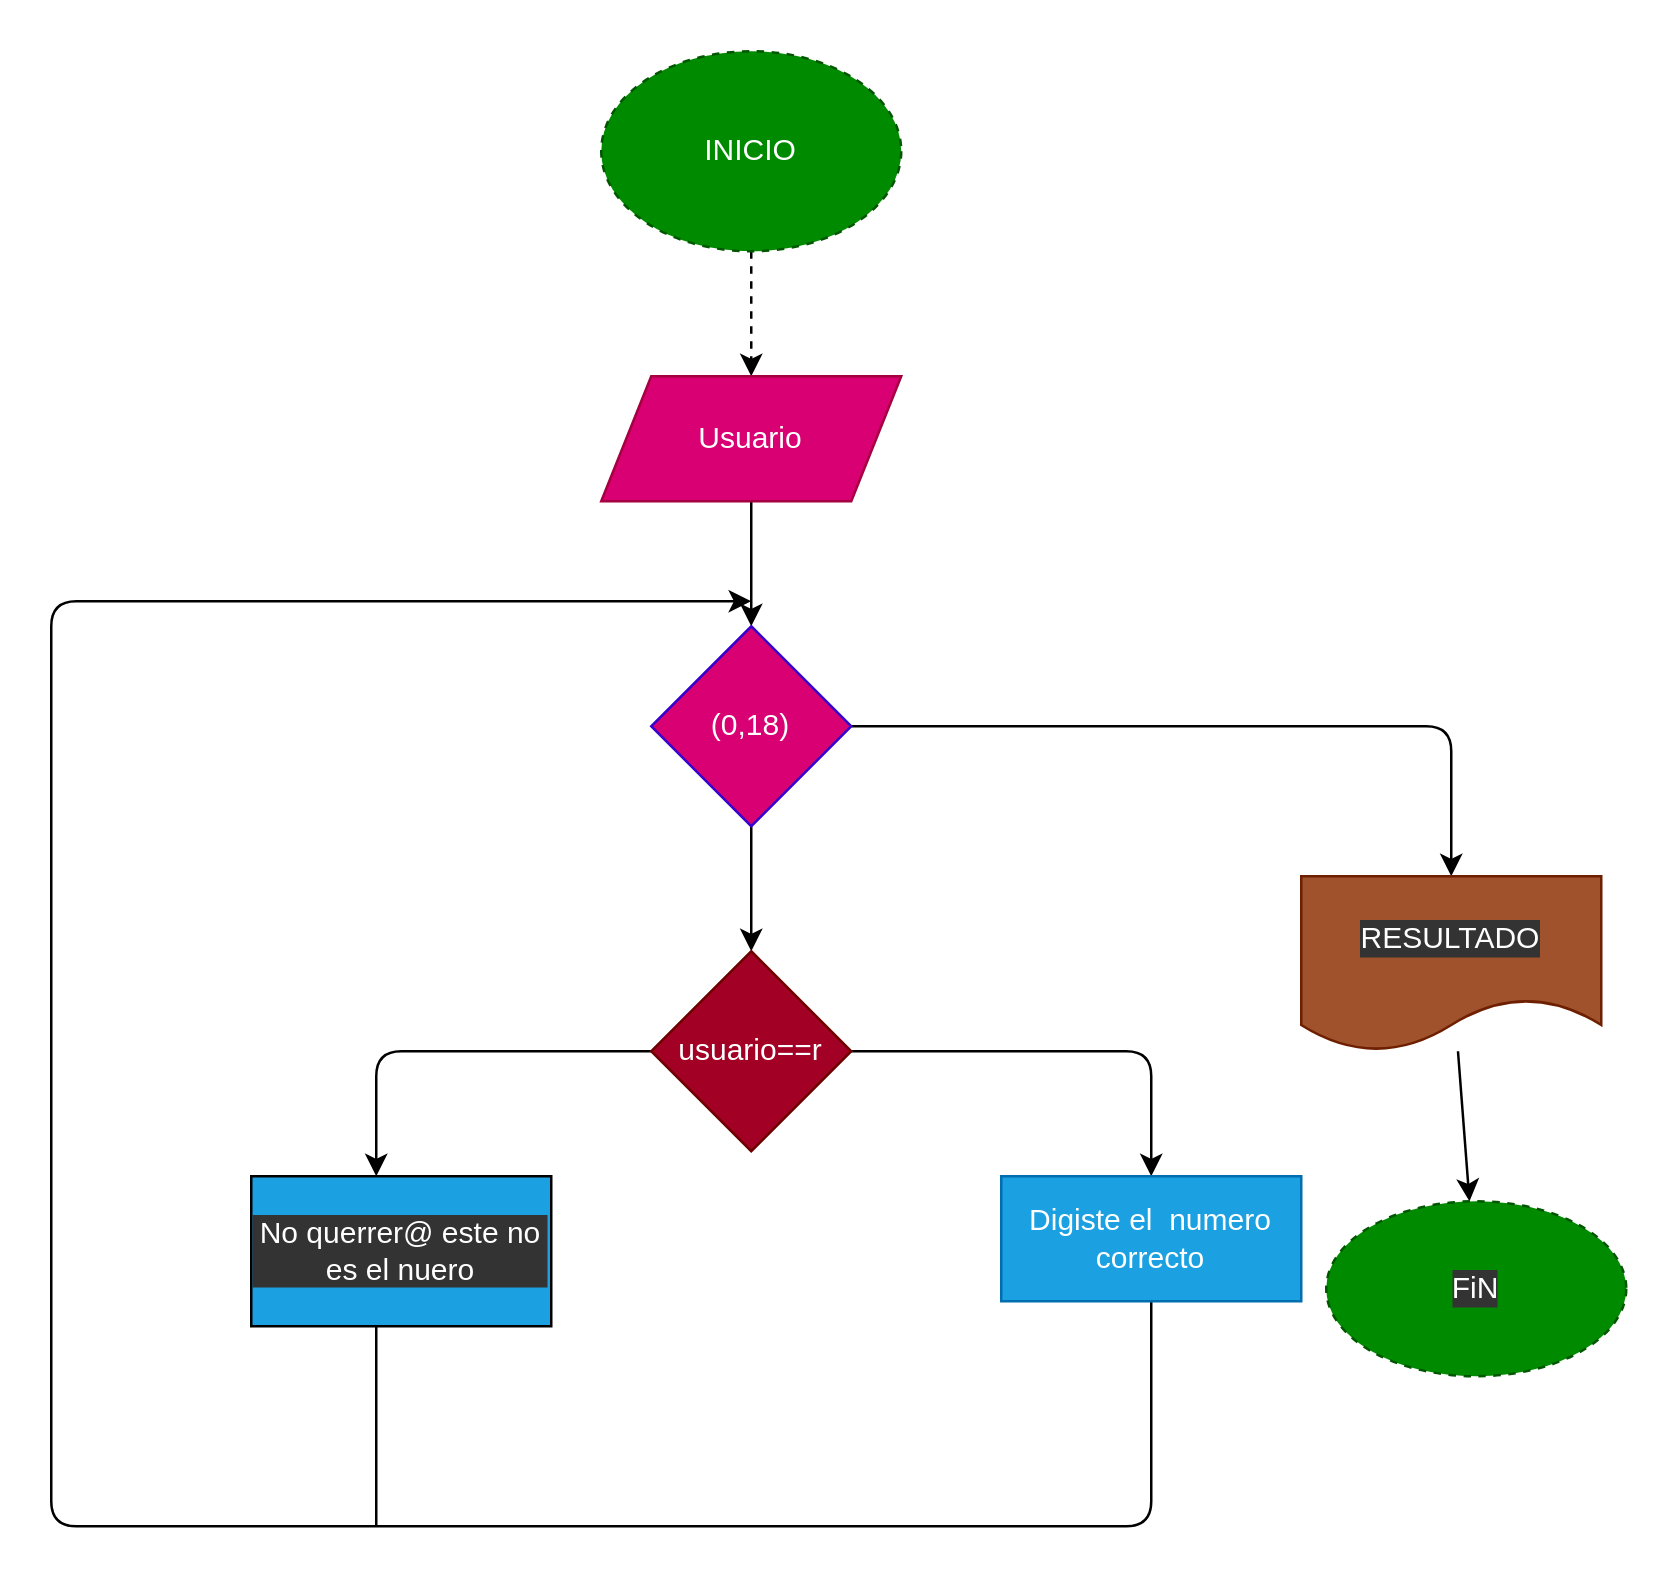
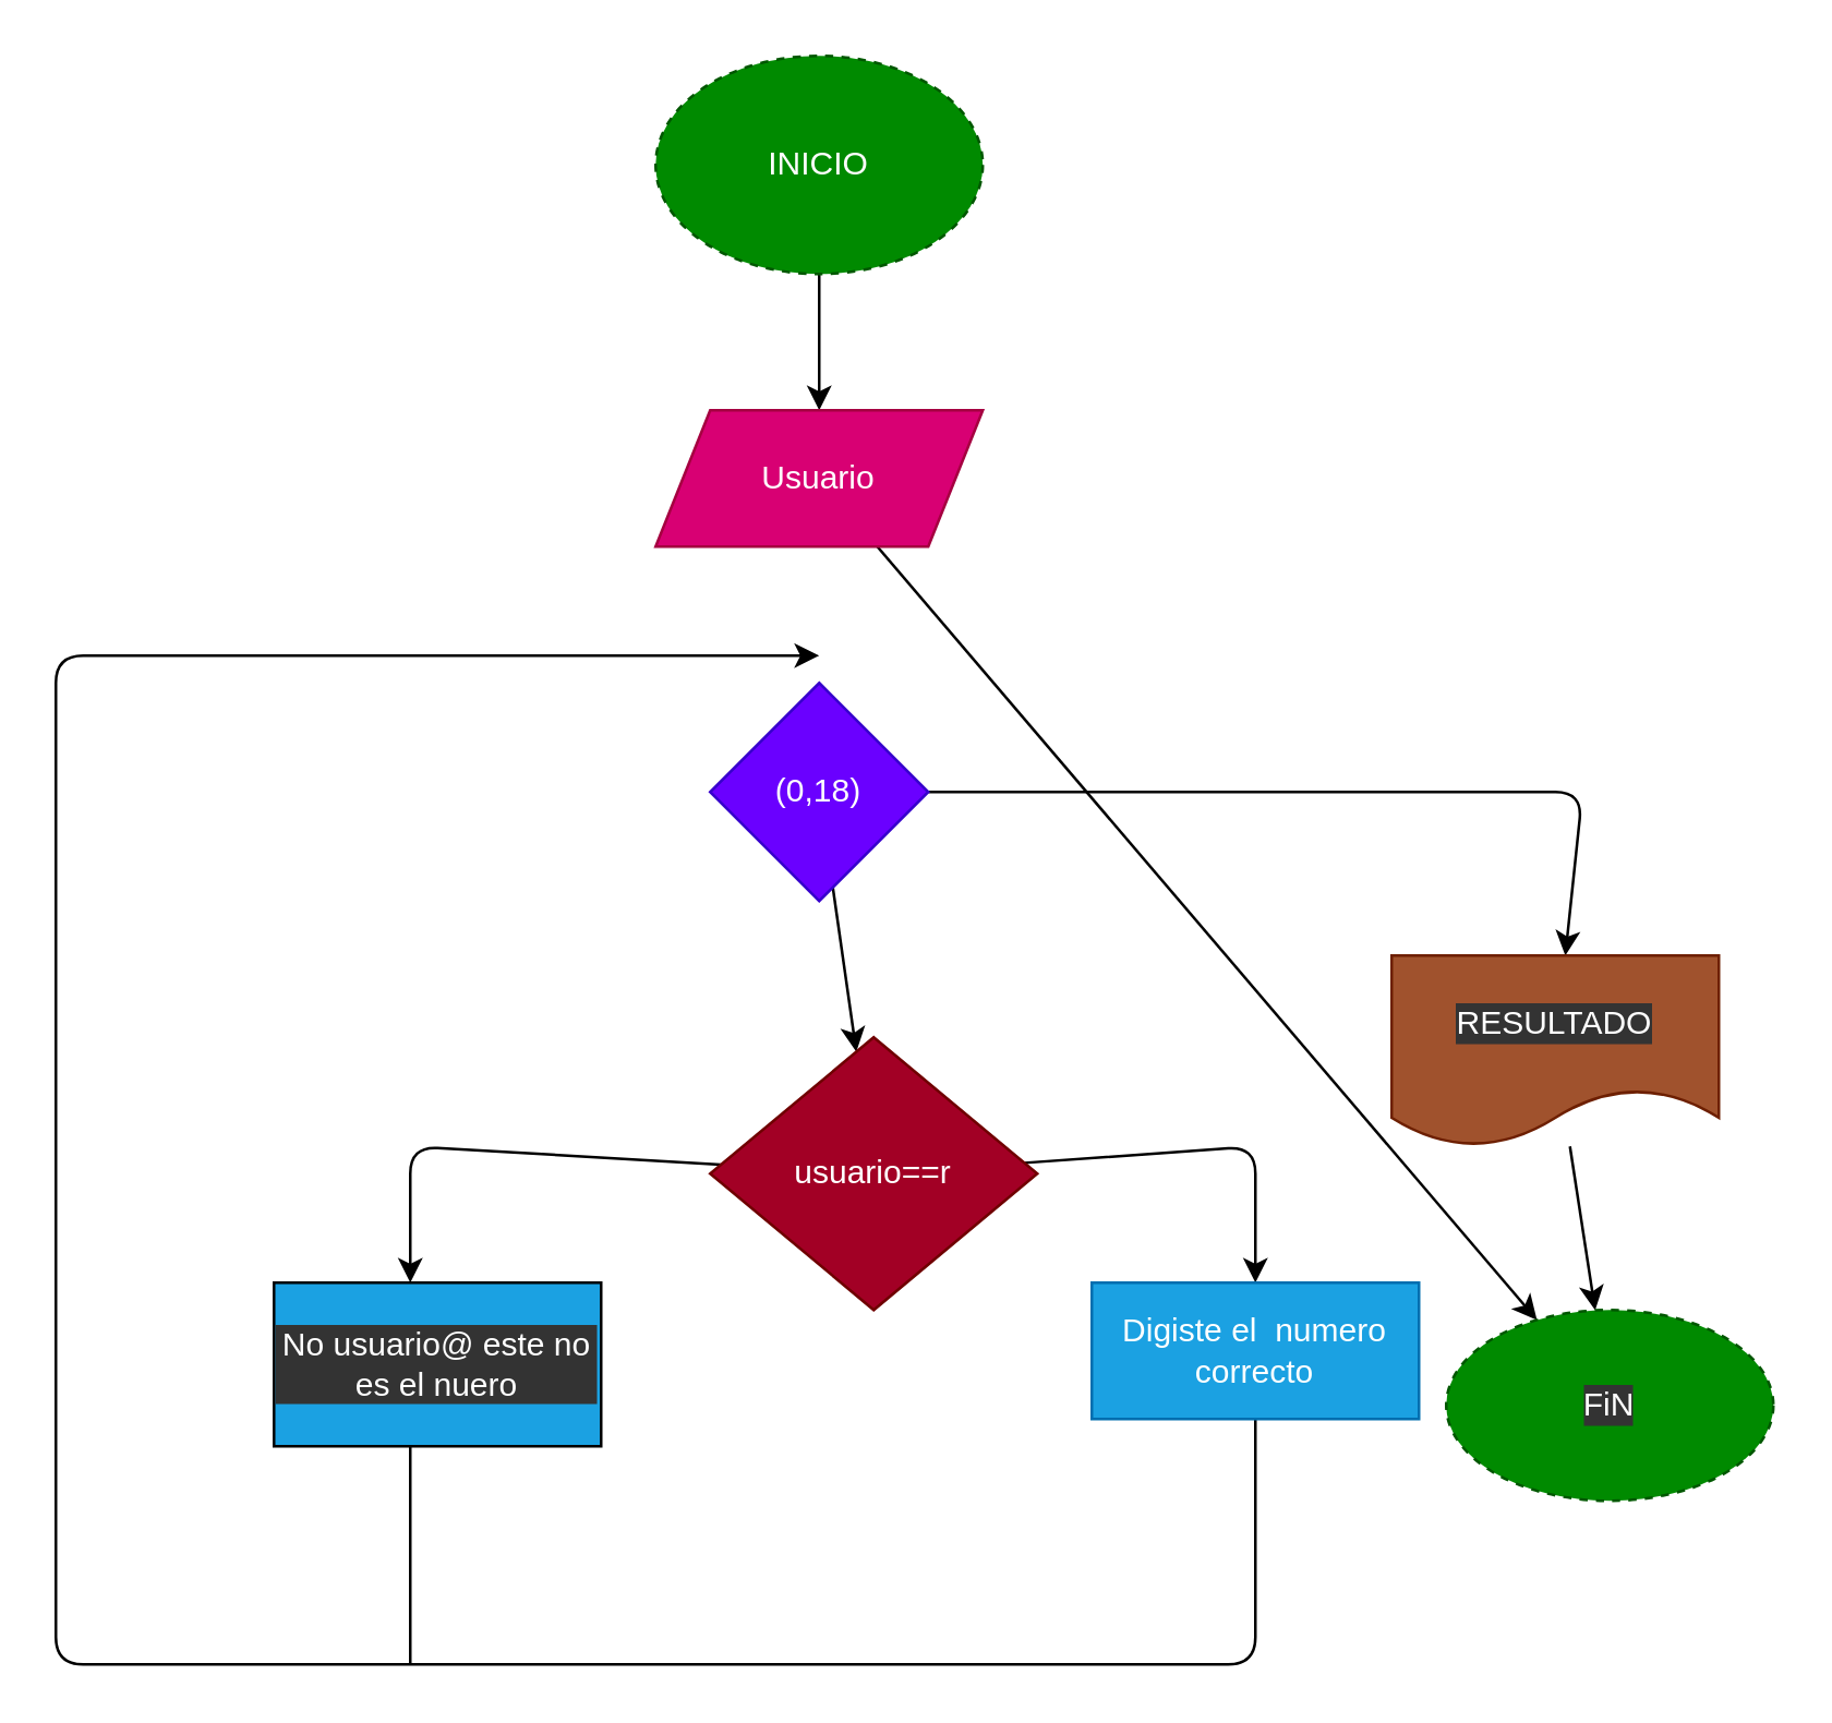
  <mxCell id="0" />
  <mxCell id="1" parent="0" />
- <mxCell id="2" style="edgeStyle=none;html=1;dashed=1;" edge="1" parent="1" source="3" target="5"><mxGeometry relative="1" as="geometry"><mxPoint x="300" y="160" as="targetPoint" /></mxGeometry></mxCell>
+ <mxCell id="2" style="edgeStyle=none;html=1;" edge="1" parent="1" source="3" target="5"><mxGeometry relative="1" as="geometry"><mxPoint x="300" y="160" as="targetPoint" /></mxGeometry></mxCell>
  <mxCell id="3" value="INICIO" style="ellipse;whiteSpace=wrap;html=1;fillColor=#008a00;fontColor=#ffffff;strokeColor=#005700;dashed=1;" vertex="1" parent="1"><mxGeometry x="240" y="20" width="120" height="80" as="geometry" /></mxCell>
- <mxCell id="4" style="edgeStyle=none;html=1;" edge="1" parent="1" source="5" target="8"><mxGeometry relative="1" as="geometry"><mxPoint x="300" y="250" as="targetPoint" /></mxGeometry></mxCell>
+ <mxCell id="4" style="edgeStyle=none;html=1;" edge="1" parent="1" source="5" target="18"><mxGeometry relative="1" as="geometry"><mxPoint x="300" y="250" as="targetPoint" /></mxGeometry></mxCell>
  <mxCell id="5" value="Usuario" style="shape=parallelogram;perimeter=parallelogramPerimeter;whiteSpace=wrap;html=1;fixedSize=1;fillColor=#d80073;fontColor=#ffffff;strokeColor=#A50040;" vertex="1" parent="1"><mxGeometry x="240" y="150" width="120" height="50" as="geometry" /></mxCell>
  <mxCell id="6" style="edgeStyle=none;html=1;" edge="1" parent="1" source="8" target="11"><mxGeometry relative="1" as="geometry"><mxPoint x="300" y="390" as="targetPoint" /></mxGeometry></mxCell>
  <mxCell id="7" style="edgeStyle=none;html=1;fontColor=#000000;" edge="1" parent="1" source="8" target="17"><mxGeometry relative="1" as="geometry"><mxPoint x="580" y="370" as="targetPoint" /><Array as="points"><mxPoint x="580" y="290" /></Array></mxGeometry></mxCell>
- <mxCell id="8" value="(0,18)" style="rhombus;whiteSpace=wrap;html=1;fillColor=#d80073;fontColor=#ffffff;strokeColor=#3700CC;" vertex="1" parent="1"><mxGeometry x="260" y="250" width="80" height="80" as="geometry" /></mxCell>
+ <mxCell id="8" value="(0,18)" style="rhombus;whiteSpace=wrap;html=1;fillColor=#6a00ff;fontColor=#ffffff;strokeColor=#3700CC;" vertex="1" parent="1"><mxGeometry x="260" y="250" width="80" height="80" as="geometry" /></mxCell>
  <mxCell id="9" style="edgeStyle=none;html=1;" edge="1" parent="1" source="11" target="13"><mxGeometry relative="1" as="geometry"><mxPoint x="460" y="490" as="targetPoint" /><Array as="points"><mxPoint x="460" y="420" /></Array></mxGeometry></mxCell>
  <mxCell id="10" style="edgeStyle=none;html=1;fontColor=#000000;" edge="1" parent="1" source="11"><mxGeometry relative="1" as="geometry"><mxPoint x="150" y="470" as="targetPoint" /><Array as="points"><mxPoint x="150" y="420" /></Array></mxGeometry></mxCell>
- <mxCell id="11" value="usuario==r" style="rhombus;whiteSpace=wrap;html=1;fillColor=#a20025;fontColor=#ffffff;strokeColor=#6F0000;" vertex="1" parent="1"><mxGeometry x="260" y="380" width="80" height="80" as="geometry" /></mxCell>
+ <mxCell id="11" value="usuario==r" style="rhombus;whiteSpace=wrap;html=1;fillColor=#a20025;fontColor=#ffffff;strokeColor=#6F0000;" vertex="1" parent="1"><mxGeometry x="260" y="380" width="120" height="100" as="geometry" /></mxCell>
  <mxCell id="12" style="edgeStyle=none;html=1;fontColor=#000000;" edge="1" parent="1" source="13"><mxGeometry relative="1" as="geometry"><mxPoint x="300" y="240" as="targetPoint" /><Array as="points"><mxPoint x="460" y="610" /><mxPoint x="20" y="610" /><mxPoint x="20" y="240" /></Array></mxGeometry></mxCell>
  <mxCell id="13" value="Digiste el&amp;nbsp; numero correcto" style="rounded=0;whiteSpace=wrap;html=1;fillColor=#1ba1e2;fontColor=#ffffff;strokeColor=#006EAF;" vertex="1" parent="1"><mxGeometry x="400" y="470" width="120" height="50" as="geometry" /></mxCell>
- <mxCell id="14" value="No querrer@ este no es el nuero" style="rounded=0;whiteSpace=wrap;html=1;labelBackgroundColor=#333333;fontColor=#ffffff;fillColor=#1ba1e2;strokeColor=default;gradientColor=none;glass=0;" vertex="1" parent="1"><mxGeometry x="100" y="470" width="120" height="60" as="geometry" /></mxCell>
+ <mxCell id="14" value="No usuario@ este no es el nuero" style="rounded=0;whiteSpace=wrap;html=1;labelBackgroundColor=#333333;fontColor=#ffffff;fillColor=#1ba1e2;strokeColor=default;gradientColor=none;glass=0;" vertex="1" parent="1"><mxGeometry x="100" y="470" width="120" height="60" as="geometry" /></mxCell>
  <mxCell id="15" value="" style="endArrow=none;html=1;fontColor=#000000;" edge="1" parent="1"><mxGeometry width="50" height="50" relative="1" as="geometry"><mxPoint x="150" y="610" as="sourcePoint" /><mxPoint x="150" y="530" as="targetPoint" /><Array as="points" /></mxGeometry></mxCell>
  <mxCell id="16" style="edgeStyle=none;html=1;fontColor=#FFFFFF;" edge="1" parent="1" source="17" target="18"><mxGeometry relative="1" as="geometry"><mxPoint x="580" y="510" as="targetPoint" /></mxGeometry></mxCell>
- <mxCell id="17" value="RESULTADO" style="shape=document;whiteSpace=wrap;html=1;boundedLbl=1;rounded=0;glass=0;labelBackgroundColor=#333333;fontColor=#ffffff;strokeColor=#6D1F00;fillColor=#a0522d;" vertex="1" parent="1"><mxGeometry x="520" y="350" width="120" height="70" as="geometry" /></mxCell>
+ <mxCell id="17" value="RESULTADO" style="shape=document;whiteSpace=wrap;html=1;boundedLbl=1;rounded=0;glass=0;labelBackgroundColor=#333333;fontColor=#ffffff;strokeColor=#6D1F00;fillColor=#a0522d;" vertex="1" parent="1"><mxGeometry x="510" y="350" width="120" height="70" as="geometry" /></mxCell>
  <mxCell id="18" value="FiN" style="ellipse;whiteSpace=wrap;html=1;rounded=0;glass=0;labelBackgroundColor=#333333;fontColor=#ffffff;strokeColor=#005700;fillColor=#008a00;dashed=1;" vertex="1" parent="1"><mxGeometry x="530" y="480" width="120" height="70" as="geometry" /></mxCell>
